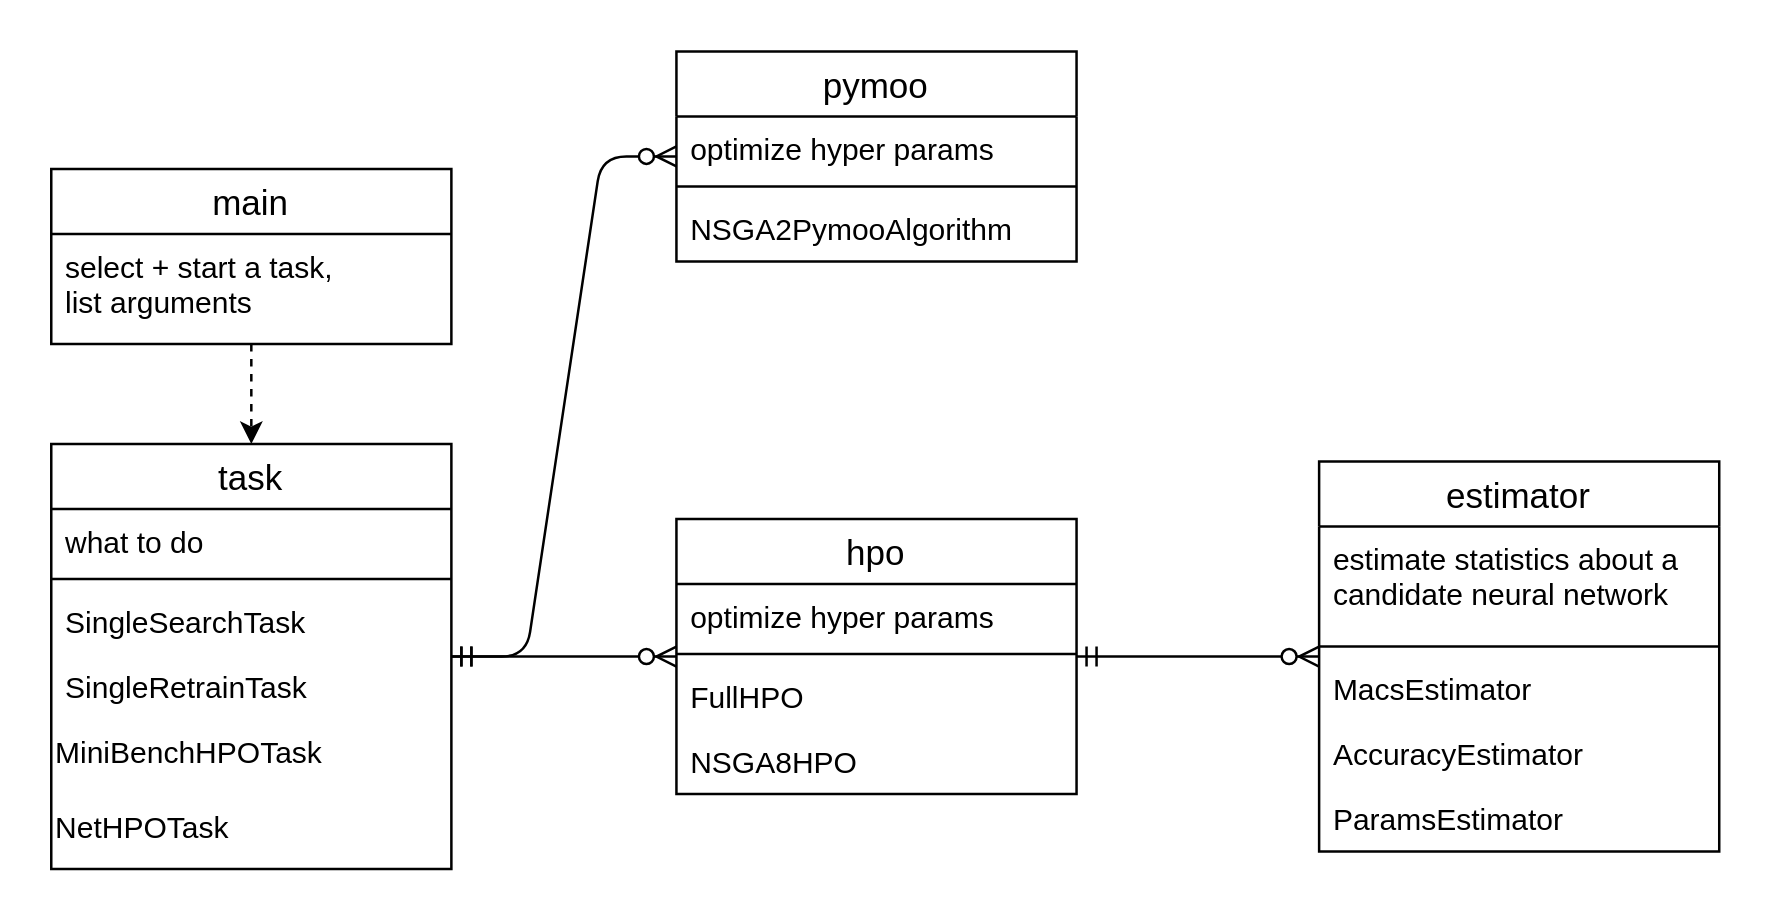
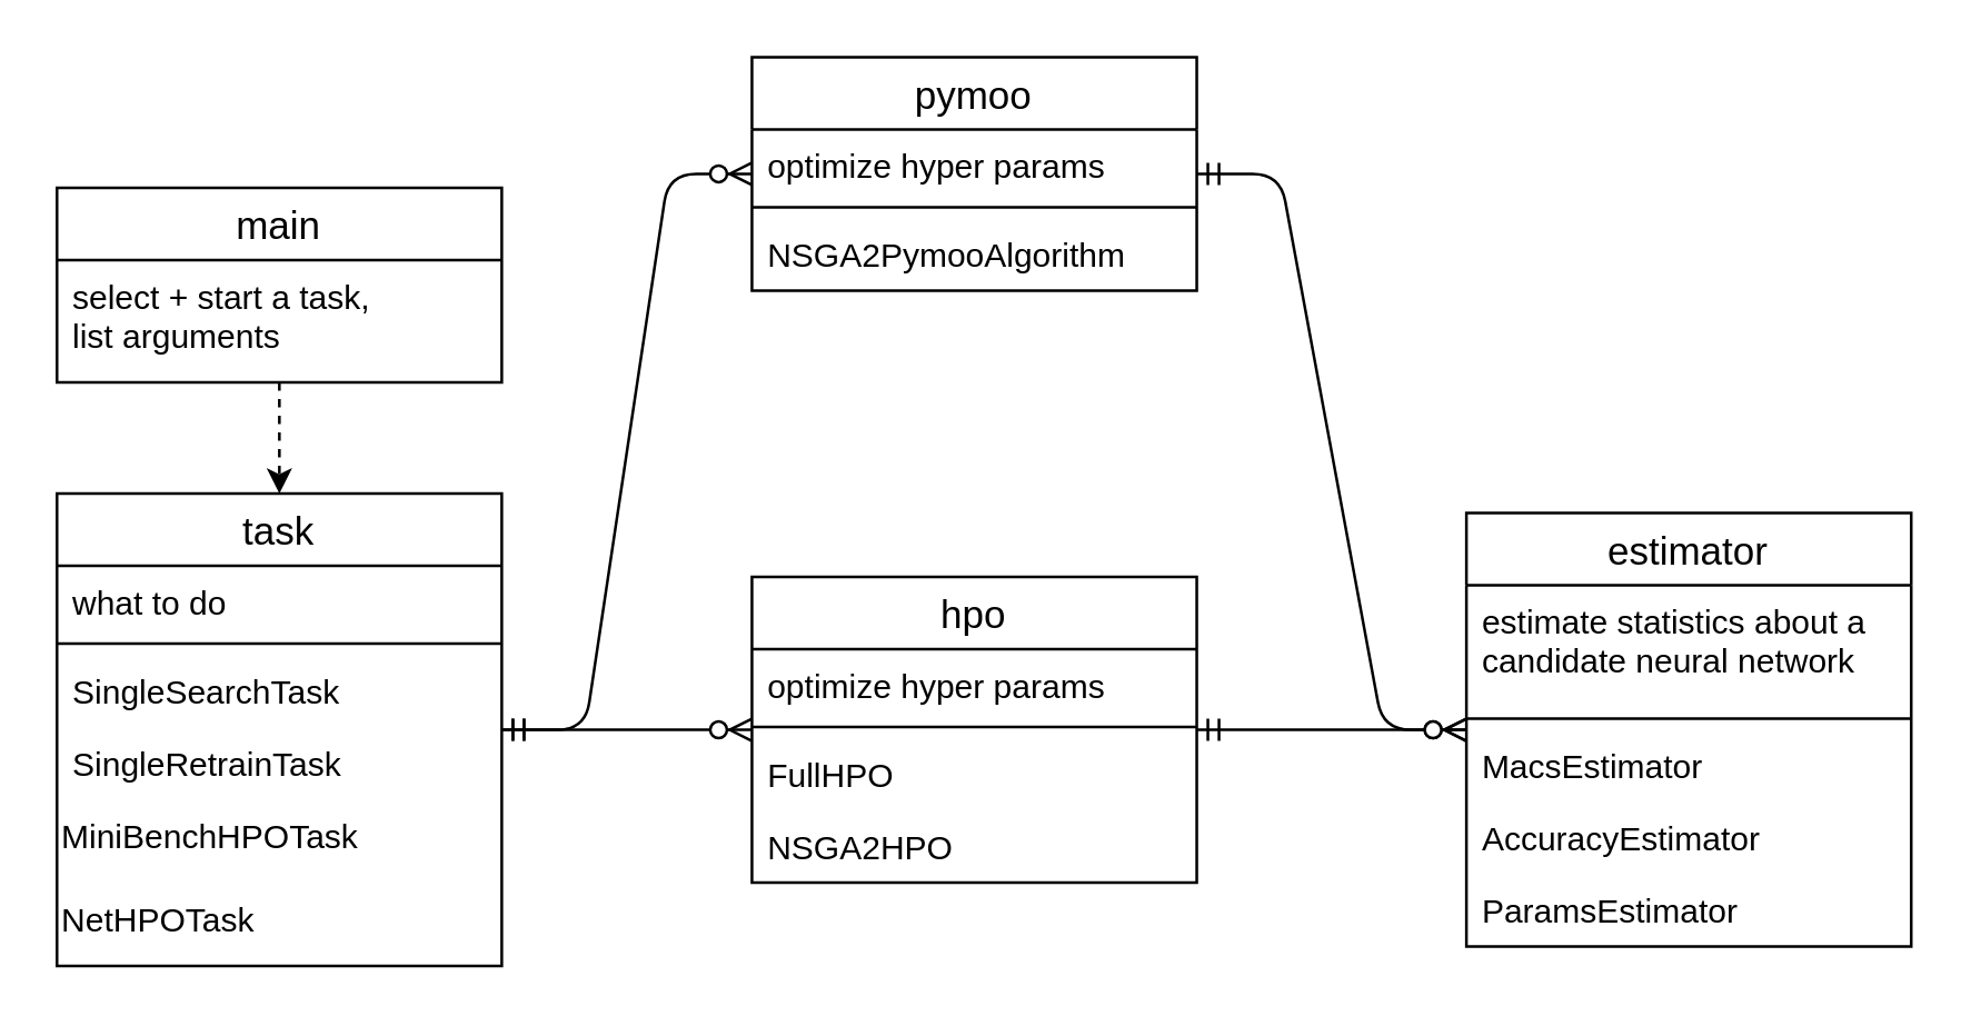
  <mxCell id="0" />
  <mxCell id="1" parent="0" />
  <mxCell id="2" value="" style="endArrow=classic;html=1;entryX=0.5;entryY=0;entryDx=0;entryDy=0;dashed=1;" parent="1" source="3" target="5" edge="1"><mxGeometry width="50" height="50" relative="1" as="geometry"><mxPoint x="420" y="227" as="sourcePoint" /><mxPoint x="470" y="177" as="targetPoint" /></mxGeometry></mxCell>
  <mxCell id="3" value="main" style="swimlane;fontStyle=0;childLayout=stackLayout;horizontal=1;startSize=26;horizontalStack=0;resizeParent=1;resizeParentMax=0;resizeLast=0;collapsible=1;marginBottom=0;align=center;fontSize=14;" parent="1" vertex="1"><mxGeometry x="20" y="67" width="160" height="70" as="geometry"><mxRectangle x="10" y="320" width="60" height="26" as="alternateBounds" /></mxGeometry></mxCell>
  <mxCell id="4" value="select + start a task,&#10;list arguments" style="text;strokeColor=none;fillColor=none;spacingLeft=4;spacingRight=4;overflow=hidden;rotatable=0;points=[[0,0.5],[1,0.5]];portConstraint=eastwest;fontSize=12;" parent="3" vertex="1"><mxGeometry y="26" width="160" height="44" as="geometry" /></mxCell>
  <mxCell id="5" value="task" style="swimlane;fontStyle=0;childLayout=stackLayout;horizontal=1;startSize=26;horizontalStack=0;resizeParent=1;resizeParentMax=0;resizeLast=0;collapsible=1;marginBottom=0;align=center;fontSize=14;" parent="1" vertex="1"><mxGeometry x="20" y="177" width="160" height="170" as="geometry" /></mxCell>
  <mxCell id="6" value="what to do" style="text;strokeColor=none;fillColor=none;spacingLeft=4;spacingRight=4;overflow=hidden;rotatable=0;points=[[0,0.5],[1,0.5]];portConstraint=eastwest;fontSize=12;" parent="5" vertex="1"><mxGeometry y="26" width="160" height="24" as="geometry" /></mxCell>
  <mxCell id="7" value="" style="line;strokeWidth=1;fillColor=none;align=left;verticalAlign=middle;spacingTop=-1;spacingLeft=3;spacingRight=3;rotatable=0;labelPosition=right;points=[];portConstraint=eastwest;fontSize=12;" parent="5" vertex="1"><mxGeometry y="50" width="160" height="8" as="geometry" /></mxCell>
  <mxCell id="8" value="SingleSearchTask" style="text;strokeColor=none;fillColor=none;spacingLeft=4;spacingRight=4;overflow=hidden;rotatable=0;points=[[0,0.5],[1,0.5]];portConstraint=eastwest;fontSize=12;" parent="5" vertex="1"><mxGeometry y="58" width="160" height="26" as="geometry" /></mxCell>
  <mxCell id="9" value="SingleRetrainTask" style="text;strokeColor=none;fillColor=none;spacingLeft=4;spacingRight=4;overflow=hidden;rotatable=0;points=[[0,0.5],[1,0.5]];portConstraint=eastwest;fontSize=12;" parent="5" vertex="1"><mxGeometry y="84" width="160" height="26" as="geometry" /></mxCell>
  <mxCell id="10" value="MiniBenchHPOTask" style="text;whiteSpace=wrap;html=1;" parent="5" vertex="1"><mxGeometry y="110" width="160" height="30" as="geometry" /></mxCell>
  <mxCell id="11" value="NetHPOTask" style="text;whiteSpace=wrap;html=1;" parent="5" vertex="1"><mxGeometry y="140" width="160" height="30" as="geometry" /></mxCell>
  <mxCell id="12" value="" style="edgeStyle=entityRelationEdgeStyle;fontSize=12;html=1;endArrow=ERzeroToMany;startArrow=ERmandOne;" parent="1" source="5" target="14" edge="1"><mxGeometry width="100" height="100" relative="1" as="geometry"><mxPoint x="440" y="187" as="sourcePoint" /><mxPoint x="540" y="87" as="targetPoint" /></mxGeometry></mxCell>
  <mxCell id="13" value="" style="edgeStyle=entityRelationEdgeStyle;fontSize=12;html=1;endArrow=ERzeroToMany;startArrow=ERmandOne;" parent="1" source="14" target="19" edge="1"><mxGeometry width="100" height="100" relative="1" as="geometry"><mxPoint x="220" y="475" as="sourcePoint" /><mxPoint x="300" y="655" as="targetPoint" /></mxGeometry></mxCell>
  <mxCell id="14" value="hpo" style="swimlane;fontStyle=0;childLayout=stackLayout;horizontal=1;startSize=26;horizontalStack=0;resizeParent=1;resizeParentMax=0;resizeLast=0;collapsible=1;marginBottom=0;align=center;fontSize=14;" parent="1" vertex="1"><mxGeometry x="270" y="207" width="160" height="110" as="geometry" /></mxCell>
  <mxCell id="15" value="optimize hyper params" style="text;strokeColor=none;fillColor=none;spacingLeft=4;spacingRight=4;overflow=hidden;rotatable=0;points=[[0,0.5],[1,0.5]];portConstraint=eastwest;fontSize=12;" parent="14" vertex="1"><mxGeometry y="26" width="160" height="24" as="geometry" /></mxCell>
  <mxCell id="16" value="" style="line;strokeWidth=1;fillColor=none;align=left;verticalAlign=middle;spacingTop=-1;spacingLeft=3;spacingRight=3;rotatable=0;labelPosition=right;points=[];portConstraint=eastwest;fontSize=12;" parent="14" vertex="1"><mxGeometry y="50" width="160" height="8" as="geometry" /></mxCell>
  <mxCell id="17" value="FullHPO" style="text;strokeColor=none;fillColor=none;spacingLeft=4;spacingRight=4;overflow=hidden;rotatable=0;points=[[0,0.5],[1,0.5]];portConstraint=eastwest;fontSize=12;" parent="14" vertex="1"><mxGeometry y="58" width="160" height="26" as="geometry" /></mxCell>
- <mxCell id="18" value="NSGA8HPO" style="text;strokeColor=none;fillColor=none;spacingLeft=4;spacingRight=4;overflow=hidden;rotatable=0;points=[[0,0.5],[1,0.5]];portConstraint=eastwest;fontSize=12;" parent="14" vertex="1"><mxGeometry y="84" width="160" height="26" as="geometry" /></mxCell>
+ <mxCell id="18" value="NSGA2HPO" style="text;strokeColor=none;fillColor=none;spacingLeft=4;spacingRight=4;overflow=hidden;rotatable=0;points=[[0,0.5],[1,0.5]];portConstraint=eastwest;fontSize=12;" parent="14" vertex="1"><mxGeometry y="84" width="160" height="26" as="geometry" /></mxCell>
  <mxCell id="19" value="estimator" style="swimlane;fontStyle=0;childLayout=stackLayout;horizontal=1;startSize=26;horizontalStack=0;resizeParent=1;resizeParentMax=0;resizeLast=0;collapsible=1;marginBottom=0;align=center;fontSize=14;" parent="1" vertex="1"><mxGeometry x="527" y="184" width="160" height="156" as="geometry" /></mxCell>
  <mxCell id="20" value="estimate statistics about a&#10;candidate neural network" style="text;strokeColor=none;fillColor=none;spacingLeft=4;spacingRight=4;overflow=hidden;rotatable=0;points=[[0,0.5],[1,0.5]];portConstraint=eastwest;fontSize=12;" parent="19" vertex="1"><mxGeometry y="26" width="160" height="44" as="geometry" /></mxCell>
  <mxCell id="21" value="" style="line;strokeWidth=1;fillColor=none;align=left;verticalAlign=middle;spacingTop=-1;spacingLeft=3;spacingRight=3;rotatable=0;labelPosition=right;points=[];portConstraint=eastwest;fontSize=12;" parent="19" vertex="1"><mxGeometry y="70" width="160" height="8" as="geometry" /></mxCell>
  <mxCell id="22" value="MacsEstimator" style="text;strokeColor=none;fillColor=none;spacingLeft=4;spacingRight=4;overflow=hidden;rotatable=0;points=[[0,0.5],[1,0.5]];portConstraint=eastwest;fontSize=12;" parent="19" vertex="1"><mxGeometry y="78" width="160" height="26" as="geometry" /></mxCell>
  <mxCell id="23" value="AccuracyEstimator" style="text;strokeColor=none;fillColor=none;spacingLeft=4;spacingRight=4;overflow=hidden;rotatable=0;points=[[0,0.5],[1,0.5]];portConstraint=eastwest;fontSize=12;" parent="19" vertex="1"><mxGeometry y="104" width="160" height="26" as="geometry" /></mxCell>
  <mxCell id="24" value="ParamsEstimator" style="text;strokeColor=none;fillColor=none;spacingLeft=4;spacingRight=4;overflow=hidden;rotatable=0;points=[[0,0.5],[1,0.5]];portConstraint=eastwest;fontSize=12;" parent="19" vertex="1"><mxGeometry y="130" width="160" height="26" as="geometry" /></mxCell>
+ <mxCell id="25" value="" style="edgeStyle=entityRelationEdgeStyle;fontSize=12;html=1;endArrow=ERzeroToMany;startArrow=ERmandOne;" edge="1" parent="1" source="26" target="19"><mxGeometry width="100" height="100" relative="1" as="geometry"><mxPoint x="220" y="288" as="sourcePoint" /><mxPoint x="527" y="69" as="targetPoint" /></mxGeometry></mxCell>
  <mxCell id="26" value="pymoo" style="swimlane;fontStyle=0;childLayout=stackLayout;horizontal=1;startSize=26;horizontalStack=0;resizeParent=1;resizeParentMax=0;resizeLast=0;collapsible=1;marginBottom=0;align=center;fontSize=14;" vertex="1" parent="1"><mxGeometry x="270" y="20" width="160" height="84" as="geometry" /></mxCell>
  <mxCell id="27" value="optimize hyper params" style="text;strokeColor=none;fillColor=none;spacingLeft=4;spacingRight=4;overflow=hidden;rotatable=0;points=[[0,0.5],[1,0.5]];portConstraint=eastwest;fontSize=12;" vertex="1" parent="26"><mxGeometry y="26" width="160" height="24" as="geometry" /></mxCell>
  <mxCell id="28" value="" style="line;strokeWidth=1;fillColor=none;align=left;verticalAlign=middle;spacingTop=-1;spacingLeft=3;spacingRight=3;rotatable=0;labelPosition=right;points=[];portConstraint=eastwest;fontSize=12;" vertex="1" parent="26"><mxGeometry y="50" width="160" height="8" as="geometry" /></mxCell>
  <mxCell id="29" value="NSGA2PymooAlgorithm" style="text;strokeColor=none;fillColor=none;spacingLeft=4;spacingRight=4;overflow=hidden;rotatable=0;points=[[0,0.5],[1,0.5]];portConstraint=eastwest;fontSize=12;" vertex="1" parent="26"><mxGeometry y="58" width="160" height="26" as="geometry" /></mxCell>
  <mxCell id="30" value="" style="edgeStyle=entityRelationEdgeStyle;fontSize=12;html=1;endArrow=ERzeroToMany;startArrow=ERmandOne;" edge="1" parent="1" source="5" target="26"><mxGeometry width="100" height="100" relative="1" as="geometry"><mxPoint x="190" y="272" as="sourcePoint" /><mxPoint x="280" y="272" as="targetPoint" /></mxGeometry></mxCell>
